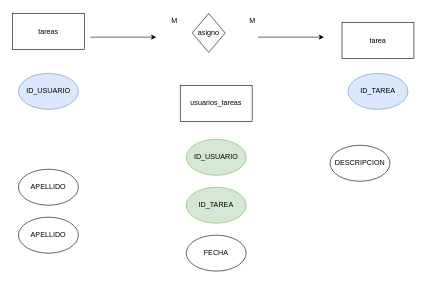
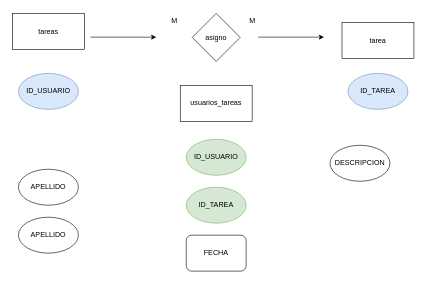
  <mxCell id="0" />
  <mxCell id="1" parent="0" />
  <mxCell id="2" value="tareas" style="rounded=0;whiteSpace=wrap;html=1;" vertex="1" parent="1"><mxGeometry x="20" y="22" width="120" height="60" as="geometry" /></mxCell>
  <mxCell id="3" value="tarea" style="rounded=0;whiteSpace=wrap;html=1;" vertex="1" parent="1"><mxGeometry x="570" y="37" width="120" height="60" as="geometry" /></mxCell>
- <mxCell id="4" value="asigno" style="rhombus;whiteSpace=wrap;html=1;" vertex="1" parent="1"><mxGeometry x="320" y="22" width="55" height="65" as="geometry" /></mxCell>
+ <mxCell id="4" value="asigno" style="rhombus;whiteSpace=wrap;html=1;" vertex="1" parent="1"><mxGeometry x="320" y="22" width="80" height="80" as="geometry" /></mxCell>
  <mxCell id="5" value="ID_USUARIO" style="ellipse;whiteSpace=wrap;html=1;fillColor=#dae8fc;strokeColor=#6c8ebf;" vertex="1" parent="1"><mxGeometry x="30" y="122" width="100" height="60" as="geometry" /></mxCell>
  <mxCell id="6" value="APELLIDO" style="ellipse;whiteSpace=wrap;html=1;" vertex="1" parent="1"><mxGeometry x="30" y="282" width="100" height="60" as="geometry" /></mxCell>
  <mxCell id="7" value="ID_TAREA" style="ellipse;whiteSpace=wrap;html=1;fillColor=#dae8fc;strokeColor=#6c8ebf;" vertex="1" parent="1"><mxGeometry x="580" y="122" width="100" height="60" as="geometry" /></mxCell>
  <mxCell id="8" value="DESCRIPCION" style="ellipse;whiteSpace=wrap;html=1;" vertex="1" parent="1"><mxGeometry x="550" y="242" width="100" height="60" as="geometry" /></mxCell>
- <mxCell id="9" value="FECHA" style="ellipse;whiteSpace=wrap;html=1;" vertex="1" parent="1"><mxGeometry x="310" y="392" width="100" height="60" as="geometry" /></mxCell>
+ <mxCell id="9" value="FECHA" style="whiteSpace=wrap;html=1;rounded=1;" vertex="1" parent="1"><mxGeometry x="310" y="392" width="100" height="60" as="geometry" /></mxCell>
  <mxCell id="10" value="APELLIDO" style="ellipse;whiteSpace=wrap;html=1;" vertex="1" parent="1"><mxGeometry x="30" y="362" width="100" height="60" as="geometry" /></mxCell>
  <mxCell id="11" value="" style="endArrow=classic;html=1;rounded=0;" edge="1" parent="1"><mxGeometry width="50" height="50" relative="1" as="geometry"><mxPoint x="150" y="61.5" as="sourcePoint" /><mxPoint x="260" y="61.5" as="targetPoint" /><Array as="points" /></mxGeometry></mxCell>
  <mxCell id="12" value="" style="endArrow=classic;html=1;rounded=0;" edge="1" parent="1"><mxGeometry width="50" height="50" relative="1" as="geometry"><mxPoint x="430" y="61.5" as="sourcePoint" /><mxPoint x="540" y="61.5" as="targetPoint" /><Array as="points" /></mxGeometry></mxCell>
  <mxCell id="13" value="M" style="text;html=1;align=center;verticalAlign=middle;resizable=0;points=[];autosize=1;strokeColor=none;fillColor=none;" vertex="1" parent="1"><mxGeometry x="275" y="20" width="30" height="30" as="geometry" /></mxCell>
  <mxCell id="14" value="M" style="text;html=1;align=center;verticalAlign=middle;resizable=0;points=[];autosize=1;strokeColor=none;fillColor=none;" vertex="1" parent="1"><mxGeometry x="405" y="20" width="30" height="30" as="geometry" /></mxCell>
  <mxCell id="15" value="usuarios_tareas" style="rounded=0;whiteSpace=wrap;html=1;" vertex="1" parent="1"><mxGeometry x="300" y="142" width="120" height="60" as="geometry" /></mxCell>
  <mxCell id="16" value="ID_USUARIO" style="ellipse;whiteSpace=wrap;html=1;fillColor=#d5e8d4;strokeColor=#82b366;" vertex="1" parent="1"><mxGeometry x="310" y="232" width="100" height="60" as="geometry" /></mxCell>
  <mxCell id="17" value="ID_TAREA" style="ellipse;whiteSpace=wrap;html=1;fillColor=#d5e8d4;strokeColor=#82b366;" vertex="1" parent="1"><mxGeometry x="310" y="312" width="100" height="60" as="geometry" /></mxCell>
